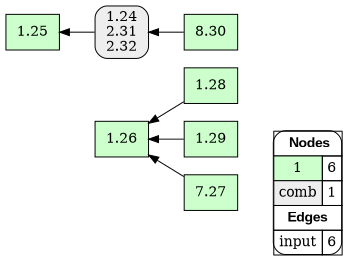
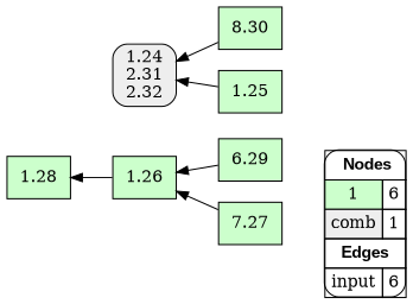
  digraph {
    rankdir=RL
    node [fillcolor="#CCFFCC" shape=box style=filled]
    edge [arrowhead=normal color="#000000" constraint=true penwidth=1 style=solid]
    n1 [fillcolor=white label=<   <TABLE BORDER="0" CELLBORDER="1" CELLSPACING="0" CELLPADDING="4">  <TR> <TD COLSPAN="2"><font face="Arial Black"> Nodes</font></TD> </TR>  <TR>   <TD bgcolor="#CCFFCC">1</TD>   <TD>6</TD>   </TR>  <TR>   <TD bgcolor="#EEEEEE">comb</TD>   <TD>1</TD>   </TR>  <TR> <TD COLSPAN="2"><font face = "Arial Black"> Edges </font></TD> </TR>  <TR>   <TD><font color ="#000000">input</font></TD>   <TD>6</TD>   </TR>  </TABLE>   > margin=0 style="filled,rounded"]
    1.28
    1.26
    n4 [label=8.30]
    "1.24\n2.31\n2.32" [fillcolor="#EEEEEE" style="filled,rounded"]
-   1.29
+   1.29 [label=6.29]
    1.25
    n8 [label=7.27]
    subgraph sub_1 {
      rank=source
      n1
    }
-   1.28 -> 1.26
+   1.26 -> 1.28
    n4 -> "1.24\n2.31\n2.32"
    1.29 -> 1.26
-   "1.24\n2.31\n2.32" -> 1.25
+   1.25 -> "1.24\n2.31\n2.32"
    n8 -> 1.26
  }
